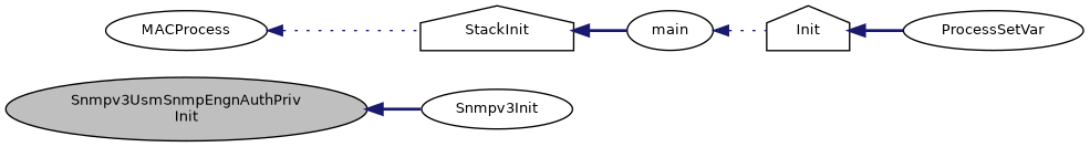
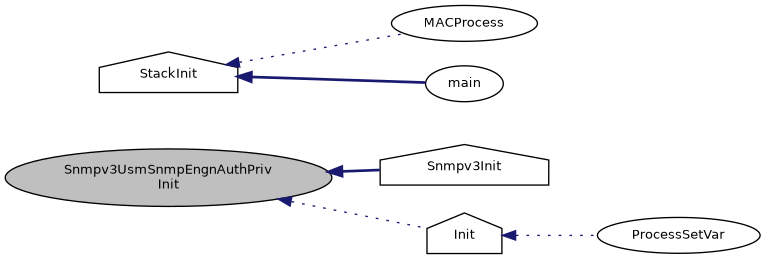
  digraph {
    rankdir=LR
    node [color=black fillcolor=white fontname=Helvetica fontsize=10 shape=ellipse style=filled]
    edge [color=midnightblue dir=back fontname=Helvetica fontsize=10 labelfontname=Helvetica labelfontsize=10 style=dotted]
    n1 [fillcolor=grey75 fontcolor=black height=0.2 label="Snmpv3UsmSnmpEngnAuthPriv\lInit" width=0.4]
-   n2 [height=0.2 label=Snmpv3Init width=0.4]
+   n2 [height=0.2 label=Snmpv3Init shape=house width=0.4]
    n3 [height=0.2 label=Init shape=house width=0.4]
    n4 [height=0.2 label=ProcessSetVar width=0.4]
    n5 [height=0.2 label=StackInit shape=house width=0.4]
    n6 [height=0.2 label=MACProcess width=0.4]
    n7 [height=0.2 label=main width=0.4]
    n1 -> n2 [style=bold]
-   n7 -> n3
-   n3 -> n4 [style=bold]
-   n6 -> n5
+   n1 -> n3
+   n3 -> n4
+   n5 -> n6
    n5 -> n7 [style=bold]
  }
